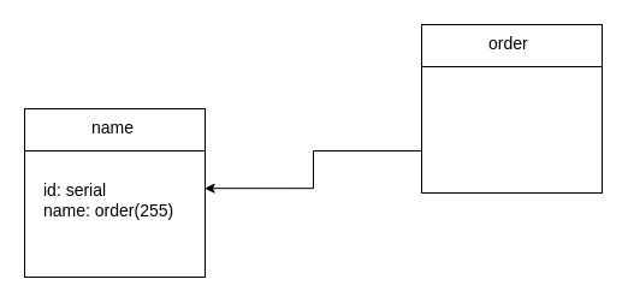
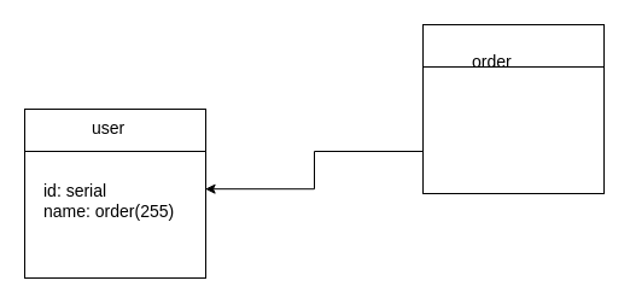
  <mxCell id="0" />
  <mxCell id="1" parent="0" />
  <mxCell id="2" value="" style="rounded=0;whiteSpace=wrap;html=1;" vertex="1" parent="1"><mxGeometry x="20" y="90" width="150" height="140" as="geometry" /></mxCell>
  <mxCell id="3" value="" style="endArrow=none;html=1;rounded=0;exitX=0;exitY=0.25;exitDx=0;exitDy=0;entryX=1;entryY=0.25;entryDx=0;entryDy=0;" edge="1" parent="1" source="2" target="2"><mxGeometry width="50" height="50" relative="1" as="geometry"><mxPoint x="240" y="240" as="sourcePoint" /><mxPoint x="290" y="190" as="targetPoint" /></mxGeometry></mxCell>
  <mxCell id="4" value="" style="rounded=0;whiteSpace=wrap;html=1;" vertex="1" parent="1"><mxGeometry x="350" y="20" width="150" height="140" as="geometry" /></mxCell>
  <mxCell id="5" value="" style="endArrow=none;html=1;rounded=0;exitX=0;exitY=0.25;exitDx=0;exitDy=0;entryX=1;entryY=0.25;entryDx=0;entryDy=0;" edge="1" parent="1" source="4" target="4"><mxGeometry width="50" height="50" relative="1" as="geometry"><mxPoint x="570" y="170" as="sourcePoint" /><mxPoint x="620" y="120" as="targetPoint" /></mxGeometry></mxCell>
- <mxCell id="6" value="name" style="text;strokeColor=none;fillColor=none;align=left;verticalAlign=middle;spacingLeft=4;spacingRight=4;overflow=hidden;points=[[0,0.5],[1,0.5]];portConstraint=eastwest;rotatable=0;fontSize=14;" vertex="1" parent="1"><mxGeometry x="70" y="90" width="80" height="30" as="geometry" /></mxCell>
- <mxCell id="7" value="order" style="text;strokeColor=none;fillColor=none;align=left;verticalAlign=middle;spacingLeft=4;spacingRight=4;overflow=hidden;points=[[0,0.5],[1,0.5]];portConstraint=eastwest;rotatable=0;fontSize=14;" vertex="1" parent="1"><mxGeometry x="400" y="20" width="80" height="30" as="geometry" /></mxCell>
+ <mxCell id="6" value="user" style="text;strokeColor=none;fillColor=none;align=left;verticalAlign=middle;spacingLeft=4;spacingRight=4;overflow=hidden;points=[[0,0.5],[1,0.5]];portConstraint=eastwest;rotatable=0;fontSize=14;" vertex="1" parent="1"><mxGeometry x="70" y="90" width="80" height="30" as="geometry" /></mxCell>
+ <mxCell id="7" value="order" style="text;strokeColor=none;fillColor=none;align=left;verticalAlign=middle;spacingLeft=4;spacingRight=4;overflow=hidden;points=[[0,0.5],[1,0.5]];portConstraint=eastwest;rotatable=0;fontSize=14;" vertex="1" parent="1"><mxGeometry x="385" y="35" width="80" height="30" as="geometry" /></mxCell>
  <mxCell id="8" value="id: serial&#10;name: order(255)" style="text;strokeColor=none;fillColor=none;align=left;verticalAlign=middle;spacingLeft=4;spacingRight=4;overflow=hidden;points=[[0,0.5],[1,0.5]];portConstraint=eastwest;rotatable=0;fontSize=14;" vertex="1" parent="1"><mxGeometry x="30" y="130" width="140" height="70" as="geometry" /></mxCell>
  <mxCell id="9" value="" style="endArrow=classic;html=1;rounded=0;fontSize=14;exitX=0;exitY=0.75;exitDx=0;exitDy=0;edgeStyle=orthogonalEdgeStyle;entryX=0.997;entryY=0.374;entryDx=0;entryDy=0;entryPerimeter=0;" edge="1" parent="1" source="4" target="8"><mxGeometry width="50" height="50" relative="1" as="geometry"><mxPoint x="240" y="220" as="sourcePoint" /><mxPoint x="180" y="160" as="targetPoint" /></mxGeometry></mxCell>
